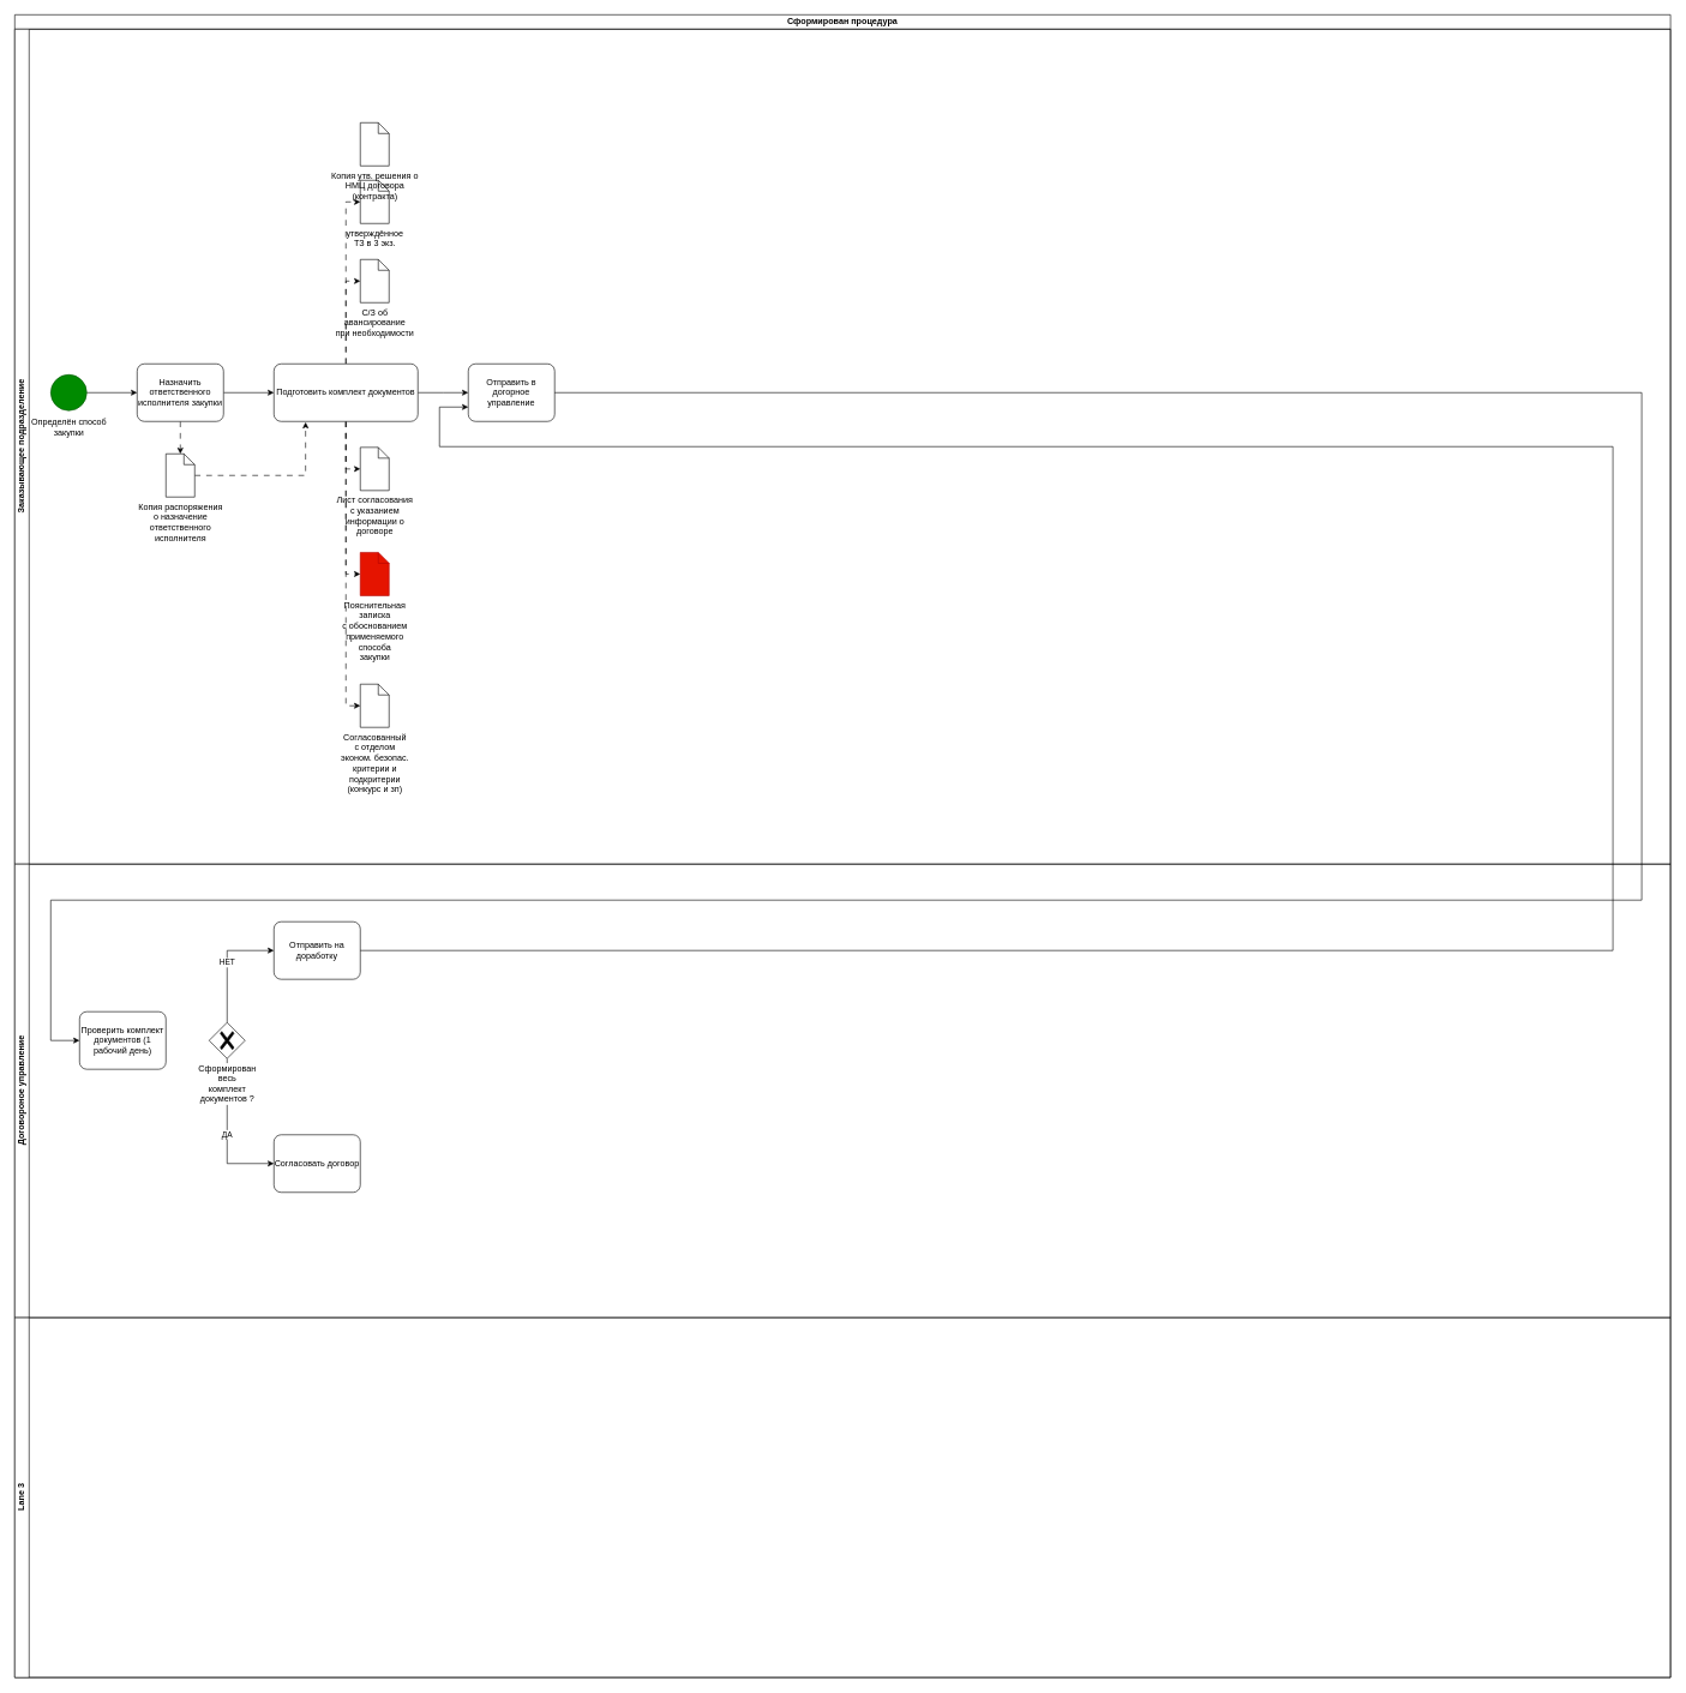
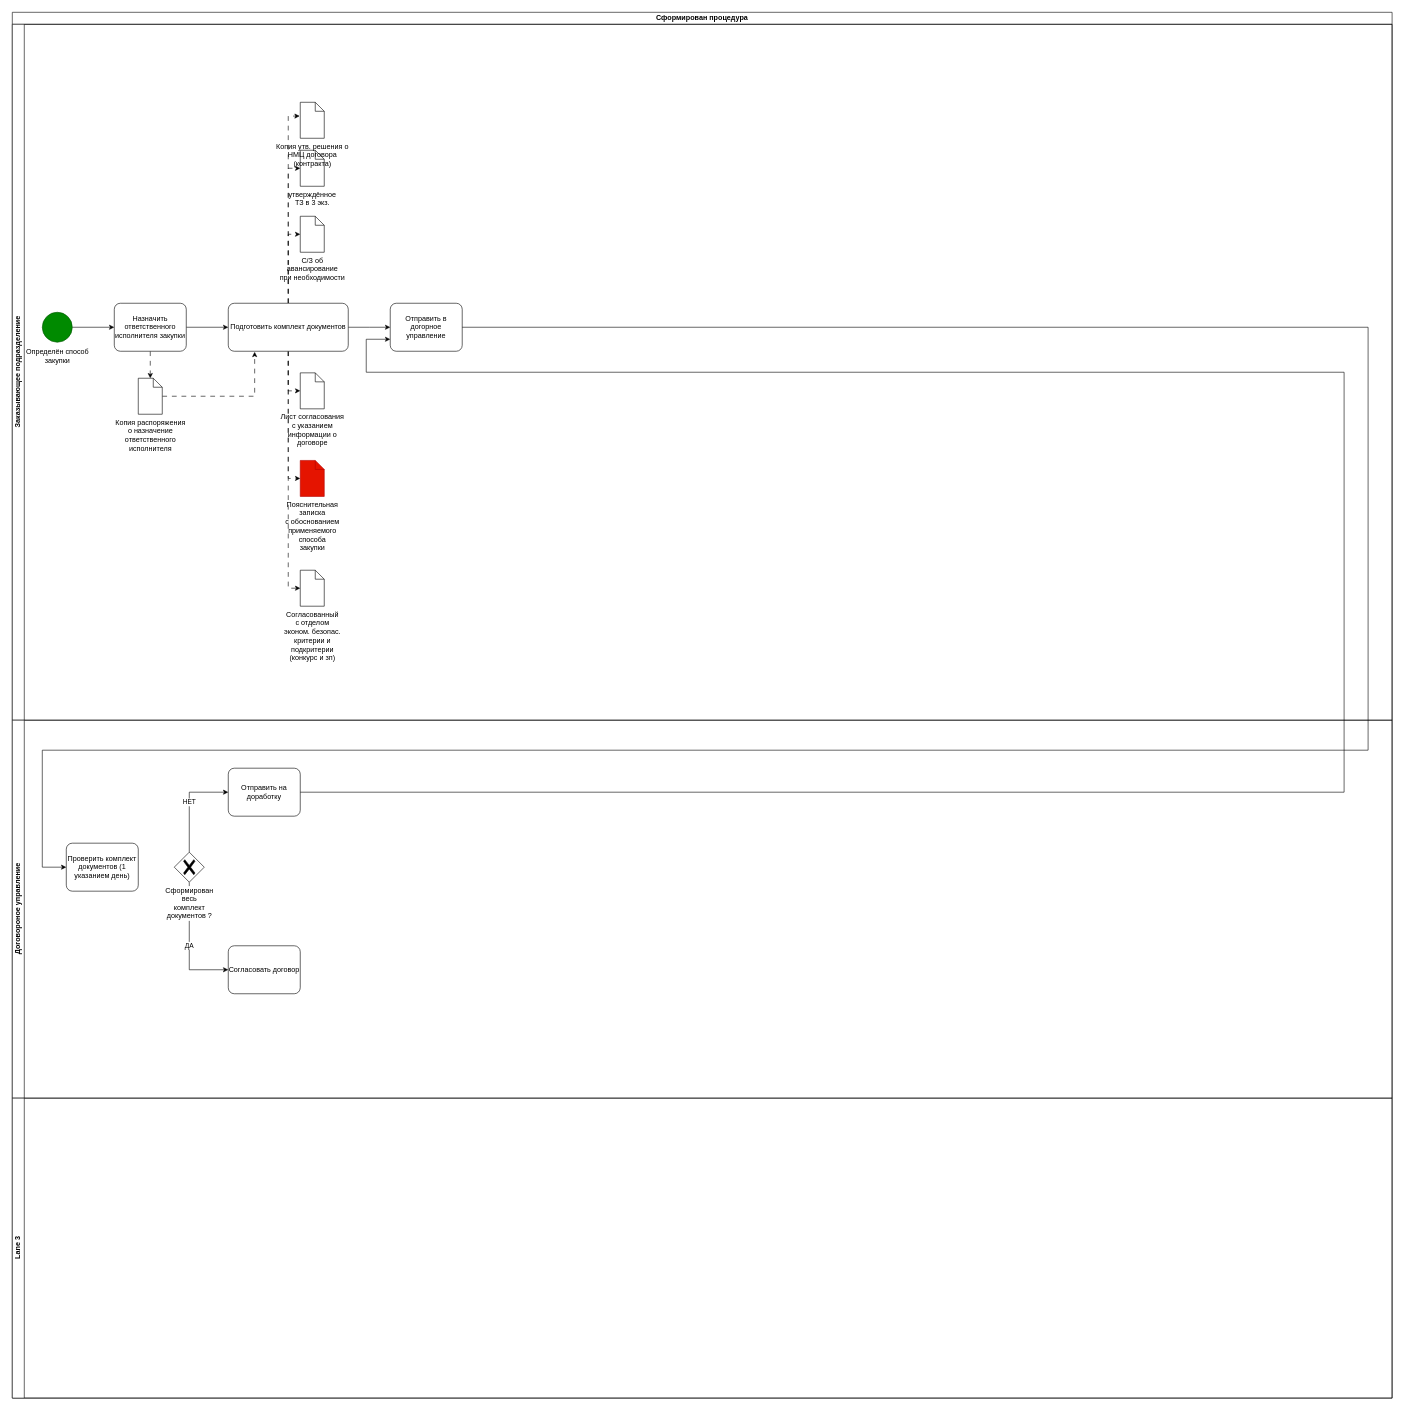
  <mxCell id="0" />
  <mxCell id="1" parent="0" />
  <mxCell id="2" value="Сформирован процедура" style="swimlane;html=1;childLayout=stackLayout;resizeParent=1;resizeParentMax=0;horizontal=1;startSize=20;horizontalStack=0;whiteSpace=wrap;" vertex="1" parent="1"><mxGeometry x="20" y="20" width="2300" height="2310" as="geometry" /></mxCell>
  <mxCell id="3" value="Заказывающее подразделение" style="swimlane;html=1;startSize=20;horizontal=0;" vertex="1" parent="2"><mxGeometry y="20" width="2300" height="1160" as="geometry" /></mxCell>
  <mxCell id="4" style="edgeStyle=orthogonalEdgeStyle;rounded=0;orthogonalLoop=1;jettySize=auto;html=1;entryX=0;entryY=0.5;entryDx=0;entryDy=0;entryPerimeter=0;" edge="1" parent="3" source="5" target="9"><mxGeometry relative="1" as="geometry" /></mxCell>
  <mxCell id="5" value="ппа" style="points=[[0.145,0.145,0],[0.5,0,0],[0.855,0.145,0],[1,0.5,0],[0.855,0.855,0],[0.5,1,0],[0.145,0.855,0],[0,0.5,0]];shape=mxgraph.bpmn.event;html=1;verticalLabelPosition=bottom;labelBackgroundColor=#ffffff;verticalAlign=top;align=center;perimeter=ellipsePerimeter;outlineConnect=0;aspect=fixed;outline=standard;symbol=general;fillColor=#008a00;fontColor=#ffffff;strokeColor=#005700;" vertex="1" parent="3"><mxGeometry x="50" y="480" width="50" height="50" as="geometry" /></mxCell>
  <mxCell id="6" value="Определён способ&lt;br&gt;закупки" style="text;html=1;align=center;verticalAlign=middle;resizable=0;points=[];autosize=1;strokeColor=none;fillColor=none;" vertex="1" parent="3"><mxGeometry x="10" y="533" width="130" height="40" as="geometry" /></mxCell>
  <mxCell id="7" style="edgeStyle=orthogonalEdgeStyle;rounded=0;orthogonalLoop=1;jettySize=auto;html=1;entryX=0;entryY=0.5;entryDx=0;entryDy=0;entryPerimeter=0;" edge="1" parent="3" source="9" target="17"><mxGeometry relative="1" as="geometry" /></mxCell>
  <mxCell id="8" value="" style="edgeStyle=orthogonalEdgeStyle;rounded=0;orthogonalLoop=1;jettySize=auto;html=1;dashed=1;dashPattern=8 8;" edge="1" parent="3" source="9" target="22"><mxGeometry relative="1" as="geometry" /></mxCell>
  <mxCell id="9" value="Назначить ответственного исполнителя закупки" style="points=[[0.25,0,0],[0.5,0,0],[0.75,0,0],[1,0.25,0],[1,0.5,0],[1,0.75,0],[0.75,1,0],[0.5,1,0],[0.25,1,0],[0,0.75,0],[0,0.5,0],[0,0.25,0]];shape=mxgraph.bpmn.task;whiteSpace=wrap;rectStyle=rounded;size=10;html=1;container=1;expand=0;collapsible=0;taskMarker=abstract;" vertex="1" parent="3"><mxGeometry x="170" y="465" width="120" height="80" as="geometry" /></mxCell>
  <mxCell id="10" style="edgeStyle=orthogonalEdgeStyle;rounded=0;orthogonalLoop=1;jettySize=auto;html=1;entryX=0;entryY=0.5;entryDx=0;entryDy=0;entryPerimeter=0;dashed=1;dashPattern=8 8;" edge="1" parent="3" source="17" target="18"><mxGeometry relative="1" as="geometry" /></mxCell>
  <mxCell id="11" style="edgeStyle=orthogonalEdgeStyle;rounded=0;orthogonalLoop=1;jettySize=auto;html=1;entryX=0;entryY=0.5;entryDx=0;entryDy=0;entryPerimeter=0;dashed=1;dashPattern=8 8;" edge="1" parent="3" source="17" target="19"><mxGeometry relative="1" as="geometry" /></mxCell>
+ <mxCell id="12" style="edgeStyle=orthogonalEdgeStyle;rounded=0;orthogonalLoop=1;jettySize=auto;html=1;entryX=-0.025;entryY=0.383;entryDx=0;entryDy=0;entryPerimeter=0;dashed=1;dashPattern=8 8;" edge="1" parent="3" source="17" target="20"><mxGeometry relative="1" as="geometry" /></mxCell>
  <mxCell id="13" style="edgeStyle=orthogonalEdgeStyle;rounded=0;orthogonalLoop=1;jettySize=auto;html=1;entryX=0;entryY=0.5;entryDx=0;entryDy=0;entryPerimeter=0;dashed=1;dashPattern=8 8;" edge="1" parent="3" source="17" target="23"><mxGeometry relative="1" as="geometry" /></mxCell>
  <mxCell id="14" style="edgeStyle=orthogonalEdgeStyle;rounded=0;orthogonalLoop=1;jettySize=auto;html=1;entryX=0;entryY=0.5;entryDx=0;entryDy=0;entryPerimeter=0;dashed=1;dashPattern=8 8;" edge="1" parent="3" source="17" target="24"><mxGeometry relative="1" as="geometry" /></mxCell>
  <mxCell id="15" style="edgeStyle=orthogonalEdgeStyle;rounded=0;orthogonalLoop=1;jettySize=auto;html=1;entryX=0;entryY=0.5;entryDx=0;entryDy=0;entryPerimeter=0;dashed=1;dashPattern=8 8;" edge="1" parent="3" source="17" target="25"><mxGeometry relative="1" as="geometry" /></mxCell>
  <mxCell id="16" style="edgeStyle=orthogonalEdgeStyle;rounded=0;orthogonalLoop=1;jettySize=auto;html=1;entryX=0;entryY=0.5;entryDx=0;entryDy=0;entryPerimeter=0;" edge="1" parent="3" source="17"><mxGeometry relative="1" as="geometry"><mxPoint x="630" y="505" as="targetPoint" /></mxGeometry></mxCell>
  <mxCell id="17" value="Подготовить комплект документов" style="points=[[0.25,0,0],[0.5,0,0],[0.75,0,0],[1,0.25,0],[1,0.5,0],[1,0.75,0],[0.75,1,0],[0.5,1,0],[0.25,1,0],[0,0.75,0],[0,0.5,0],[0,0.25,0]];shape=mxgraph.bpmn.task;whiteSpace=wrap;rectStyle=rounded;size=10;html=1;container=1;expand=0;collapsible=0;taskMarker=abstract;" vertex="1" parent="3"><mxGeometry x="360" y="465" width="200" height="80" as="geometry" /></mxCell>
  <mxCell id="18" value="С/З об&lt;br&gt;авансирование&lt;br&gt;при необходимости" style="shape=mxgraph.bpmn.data;labelPosition=center;verticalLabelPosition=bottom;align=center;verticalAlign=top;size=15;html=1;" vertex="1" parent="3"><mxGeometry x="480" y="320" width="40" height="60" as="geometry" /></mxCell>
  <mxCell id="19" value="утверждённое&lt;br&gt;ТЗ в 3 экз." style="shape=mxgraph.bpmn.data;labelPosition=center;verticalLabelPosition=bottom;align=center;verticalAlign=top;size=15;html=1;" vertex="1" parent="3"><mxGeometry x="480" y="210" width="40" height="60" as="geometry" /></mxCell>
  <mxCell id="20" value="Копия утв. решения о&lt;br&gt;НМЦ договора&lt;br&gt;(контракта)" style="shape=mxgraph.bpmn.data;labelPosition=center;verticalLabelPosition=bottom;align=center;verticalAlign=top;size=15;html=1;" vertex="1" parent="3"><mxGeometry x="480" y="130" width="40" height="60" as="geometry" /></mxCell>
  <mxCell id="21" style="edgeStyle=orthogonalEdgeStyle;rounded=0;orthogonalLoop=1;jettySize=auto;html=1;entryX=0.22;entryY=1.013;entryDx=0;entryDy=0;entryPerimeter=0;dashed=1;dashPattern=8 8;" edge="1" parent="3" source="22" target="17"><mxGeometry relative="1" as="geometry" /></mxCell>
  <mxCell id="22" value="Копия распоряжения&lt;br&gt;о назначение&lt;br&gt;ответственного&lt;br&gt;исполнителя" style="shape=mxgraph.bpmn.data;labelPosition=center;verticalLabelPosition=bottom;align=center;verticalAlign=top;size=15;html=1;" vertex="1" parent="3"><mxGeometry x="210" y="590" width="40" height="60" as="geometry" /></mxCell>
  <mxCell id="23" value="Лист согласования&lt;br&gt;с указанием&lt;br&gt;информации о&lt;br&gt;договоре" style="shape=mxgraph.bpmn.data;labelPosition=center;verticalLabelPosition=bottom;align=center;verticalAlign=top;size=15;html=1;" vertex="1" parent="3"><mxGeometry x="480" y="581" width="40" height="60" as="geometry" /></mxCell>
  <mxCell id="24" value="&lt;font color=&quot;#000000&quot;&gt;Пояснительная&lt;br&gt;записка&lt;br&gt;с обоснованием&lt;br&gt;применяемого&lt;br&gt;способа&lt;br&gt;закупки&lt;/font&gt;" style="shape=mxgraph.bpmn.data;labelPosition=center;verticalLabelPosition=bottom;align=center;verticalAlign=top;size=15;html=1;fillColor=#e51400;fontColor=#ffffff;strokeColor=#B20000;" vertex="1" parent="3"><mxGeometry x="480" y="727" width="40" height="60" as="geometry" /></mxCell>
  <mxCell id="25" value="Согласованный&lt;br&gt;с отделом&lt;br&gt;эконом. безопас.&lt;br&gt;критерии и&lt;br&gt;подкритерии&lt;br&gt;(конкурс и зп)" style="shape=mxgraph.bpmn.data;labelPosition=center;verticalLabelPosition=bottom;align=center;verticalAlign=top;size=15;html=1;" vertex="1" parent="3"><mxGeometry x="480" y="910" width="40" height="60" as="geometry" /></mxCell>
  <mxCell id="26" value="Отправить в догорное управление" style="points=[[0.25,0,0],[0.5,0,0],[0.75,0,0],[1,0.25,0],[1,0.5,0],[1,0.75,0],[0.75,1,0],[0.5,1,0],[0.25,1,0],[0,0.75,0],[0,0.5,0],[0,0.25,0]];shape=mxgraph.bpmn.task;whiteSpace=wrap;rectStyle=rounded;size=10;html=1;container=1;expand=0;collapsible=0;taskMarker=abstract;" vertex="1" parent="3"><mxGeometry x="630" y="465" width="120" height="80" as="geometry" /></mxCell>
  <mxCell id="27" value="Договороное управление" style="swimlane;html=1;startSize=20;horizontal=0;" vertex="1" parent="2"><mxGeometry y="1180" width="2300" height="630" as="geometry" /></mxCell>
- <mxCell id="28" value="Проверить комплект документов (1 рабочий день)" style="points=[[0.25,0,0],[0.5,0,0],[0.75,0,0],[1,0.25,0],[1,0.5,0],[1,0.75,0],[0.75,1,0],[0.5,1,0],[0.25,1,0],[0,0.75,0],[0,0.5,0],[0,0.25,0]];shape=mxgraph.bpmn.task;whiteSpace=wrap;rectStyle=rounded;size=10;html=1;container=1;expand=0;collapsible=0;taskMarker=abstract;" vertex="1" parent="27"><mxGeometry x="90" y="205" width="120" height="80" as="geometry" /></mxCell>
+ <mxCell id="28" value="Проверить комплект документов (1 указанием день)" style="points=[[0.25,0,0],[0.5,0,0],[0.75,0,0],[1,0.25,0],[1,0.5,0],[1,0.75,0],[0.75,1,0],[0.5,1,0],[0.25,1,0],[0,0.75,0],[0,0.5,0],[0,0.25,0]];shape=mxgraph.bpmn.task;whiteSpace=wrap;rectStyle=rounded;size=10;html=1;container=1;expand=0;collapsible=0;taskMarker=abstract;" vertex="1" parent="27"><mxGeometry x="90" y="205" width="120" height="80" as="geometry" /></mxCell>
  <mxCell id="29" value="НЕТ" style="edgeStyle=orthogonalEdgeStyle;rounded=0;orthogonalLoop=1;jettySize=auto;html=1;entryX=0;entryY=0.5;entryDx=0;entryDy=0;entryPerimeter=0;" edge="1" parent="27" source="31" target="32"><mxGeometry relative="1" as="geometry"><Array as="points"><mxPoint x="295" y="120" /></Array></mxGeometry></mxCell>
  <mxCell id="30" value="ДА" style="edgeStyle=orthogonalEdgeStyle;rounded=0;orthogonalLoop=1;jettySize=auto;html=1;entryX=0;entryY=0.5;entryDx=0;entryDy=0;entryPerimeter=0;" edge="1" parent="27" source="31" target="33"><mxGeometry relative="1" as="geometry"><Array as="points"><mxPoint x="295" y="416" /></Array></mxGeometry></mxCell>
  <mxCell id="31" value="Сформирован&lt;br&gt;весь&lt;br&gt;комплект&lt;br&gt;документов ?" style="points=[[0.25,0.25,0],[0.5,0,0],[0.75,0.25,0],[1,0.5,0],[0.75,0.75,0],[0.5,1,0],[0.25,0.75,0],[0,0.5,0]];shape=mxgraph.bpmn.gateway2;html=1;verticalLabelPosition=bottom;labelBackgroundColor=#ffffff;verticalAlign=top;align=center;perimeter=rhombusPerimeter;outlineConnect=0;outline=none;symbol=none;gwType=exclusive;" vertex="1" parent="27"><mxGeometry x="270" y="220" width="50" height="50" as="geometry" /></mxCell>
  <mxCell id="32" value="Отправить на доработку" style="points=[[0.25,0,0],[0.5,0,0],[0.75,0,0],[1,0.25,0],[1,0.5,0],[1,0.75,0],[0.75,1,0],[0.5,1,0],[0.25,1,0],[0,0.75,0],[0,0.5,0],[0,0.25,0]];shape=mxgraph.bpmn.task;whiteSpace=wrap;rectStyle=rounded;size=10;html=1;container=1;expand=0;collapsible=0;taskMarker=abstract;" vertex="1" parent="27"><mxGeometry x="360" y="80" width="120" height="80" as="geometry" /></mxCell>
  <mxCell id="33" value="Согласовать договор" style="points=[[0.25,0,0],[0.5,0,0],[0.75,0,0],[1,0.25,0],[1,0.5,0],[1,0.75,0],[0.75,1,0],[0.5,1,0],[0.25,1,0],[0,0.75,0],[0,0.5,0],[0,0.25,0]];shape=mxgraph.bpmn.task;whiteSpace=wrap;rectStyle=rounded;size=10;html=1;container=1;expand=0;collapsible=0;taskMarker=abstract;" vertex="1" parent="27"><mxGeometry x="360" y="376" width="120" height="80" as="geometry" /></mxCell>
  <mxCell id="34" value="Lane 3" style="swimlane;html=1;startSize=20;horizontal=0;" vertex="1" parent="2"><mxGeometry y="1810" width="2300" height="500" as="geometry" /></mxCell>
  <mxCell id="35" style="edgeStyle=orthogonalEdgeStyle;rounded=0;orthogonalLoop=1;jettySize=auto;html=1;entryX=0;entryY=0.5;entryDx=0;entryDy=0;entryPerimeter=0;" edge="1" parent="2" source="26" target="28"><mxGeometry relative="1" as="geometry"><Array as="points"><mxPoint x="2260" y="525" /><mxPoint x="2260" y="1230" /><mxPoint x="50" y="1230" /><mxPoint x="50" y="1425" /></Array></mxGeometry></mxCell>
  <mxCell id="36" style="edgeStyle=orthogonalEdgeStyle;rounded=0;orthogonalLoop=1;jettySize=auto;html=1;entryX=0;entryY=0.75;entryDx=0;entryDy=0;entryPerimeter=0;" edge="1" parent="2" source="32" target="26"><mxGeometry relative="1" as="geometry"><Array as="points"><mxPoint x="2220" y="1300" /><mxPoint x="2220" y="600" /><mxPoint x="590" y="600" /><mxPoint x="590" y="545" /></Array></mxGeometry></mxCell>
